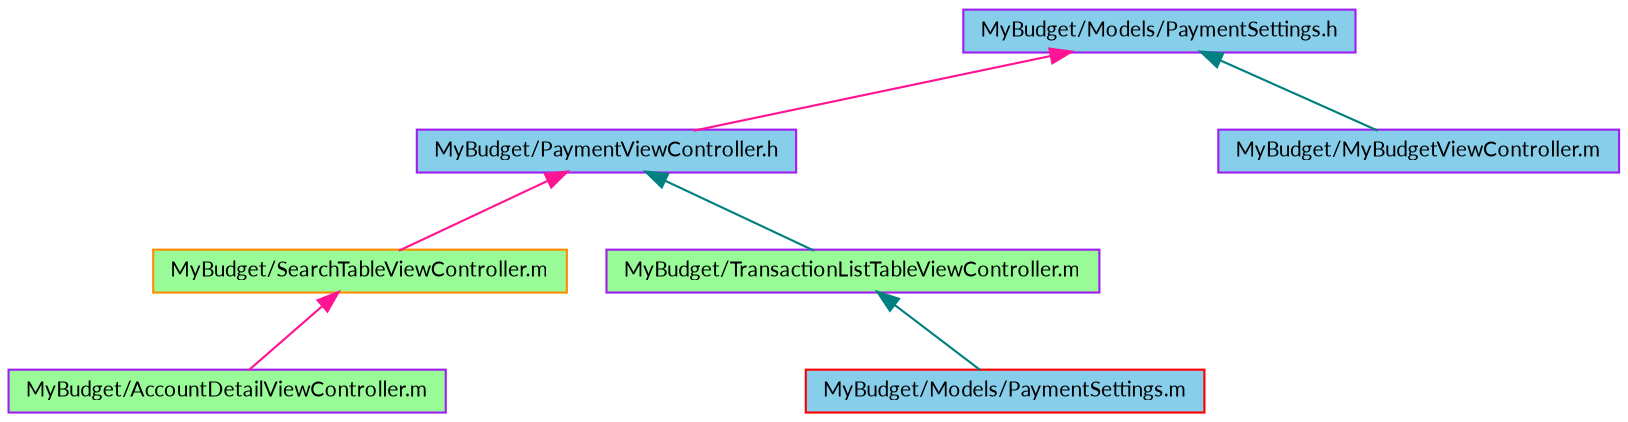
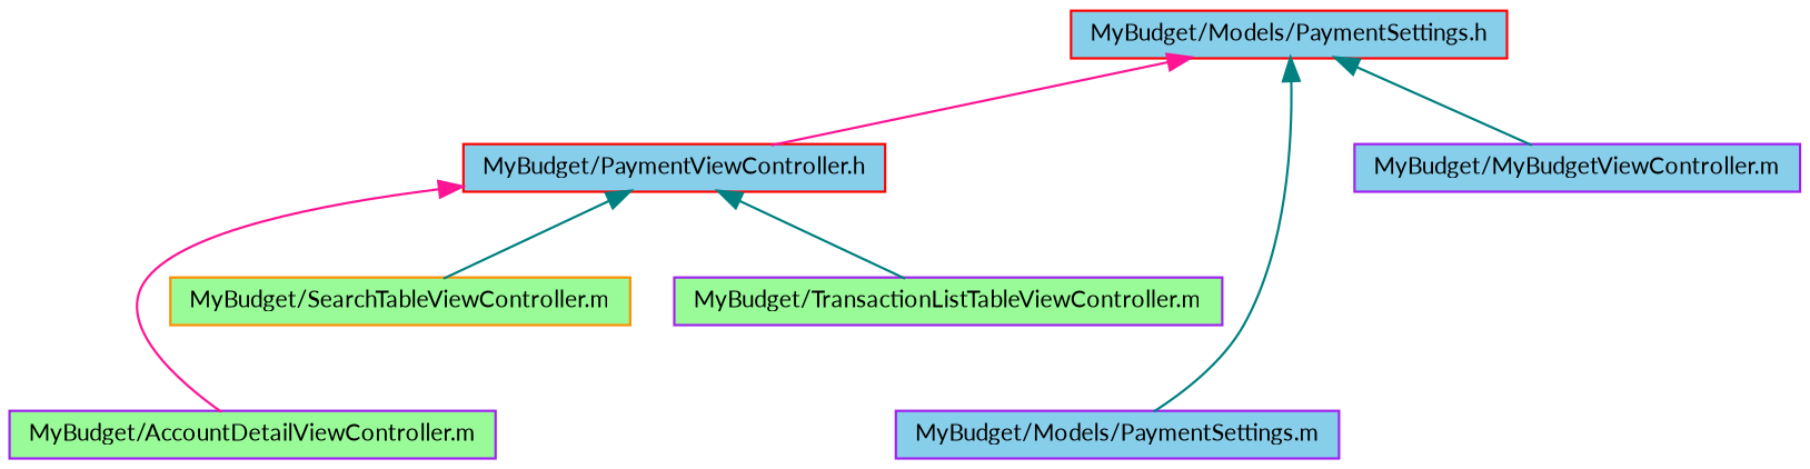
  digraph {
    fontname=Lato
    node [color=purple fillcolor=skyblue fontname=Lato fontsize=10 shape=record style=filled]
    edge [color=teal dir=back fontname=Lato fontsize=10 labelfontname=Helvetica labelfontsize=10 style=solid]
-   n1 [fontcolor=black height=0.2 label="MyBudget/Models/PaymentSettings.h" width=0.4]
-   n2 [height=0.2 label="MyBudget/PaymentViewController.h" width=0.4]
-   n3 [color=red height=0.2 label="MyBudget/Models/PaymentSettings.m" width=0.4]
+   n1 [color=red fontcolor=black height=0.2 label="MyBudget/Models/PaymentSettings.h" width=0.4]
+   n2 [color=red height=0.2 label="MyBudget/PaymentViewController.h" width=0.4]
+   n3 [height=0.2 label="MyBudget/Models/PaymentSettings.m" width=0.4]
    n4 [height=0.2 label="MyBudget/MyBudgetViewController.m" width=0.4]
    n5 [fillcolor=palegreen height=0.2 label="MyBudget/AccountDetailViewController.m" width=0.4]
    n6 [color=darkorange fillcolor=palegreen height=0.2 label="MyBudget/SearchTableViewController.m" width=0.4]
    n7 [fillcolor=palegreen height=0.2 label="MyBudget/TransactionListTableViewController.m" width=0.4]
    n1 -> n2 [color=deeppink]
-   n7 -> n3
+   n1 -> n3
    n1 -> n4
-   n6 -> n5 [color=deeppink]
-   n2 -> n6 [color=deeppink]
+   n2 -> n5 [color=deeppink]
+   n2 -> n6
    n2 -> n7
  }
